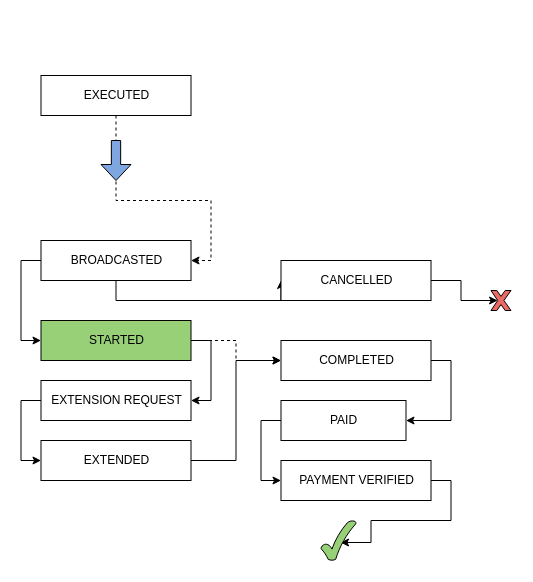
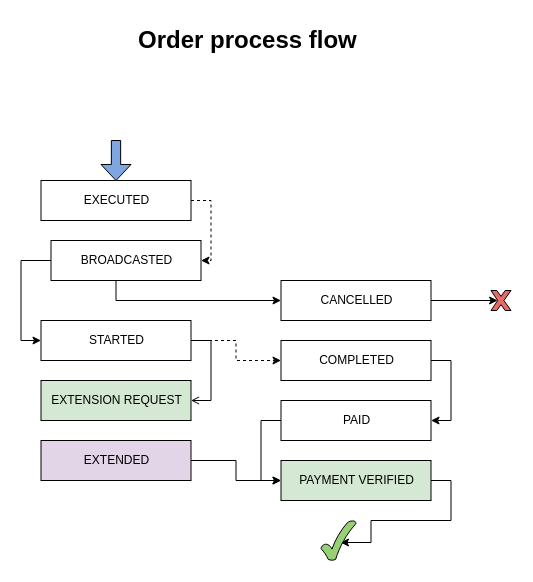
  <mxCell id="0" />
  <mxCell id="1" parent="0" />
  <mxCell id="2" style="edgeStyle=orthogonalEdgeStyle;rounded=0;orthogonalLoop=1;jettySize=auto;html=1;entryX=1;entryY=0.5;entryDx=0;entryDy=0;dashed=1;" edge="1" parent="1" source="3" target="6"><mxGeometry relative="1" as="geometry"><Array as="points"><mxPoint x="210.5" y="200" /><mxPoint x="210.5" y="260" /></Array></mxGeometry></mxCell>
- <mxCell id="3" value="EXECUTED" style="html=1;labelBackgroundColor=none;" vertex="1" parent="1"><mxGeometry x="40.5" y="75" width="150" height="40" as="geometry" /></mxCell>
+ <mxCell id="3" value="EXECUTED" style="html=1;labelBackgroundColor=none;" vertex="1" parent="1"><mxGeometry x="40.5" y="180" width="150" height="40" as="geometry" /></mxCell>
  <mxCell id="4" style="edgeStyle=orthogonalEdgeStyle;rounded=0;orthogonalLoop=1;jettySize=auto;html=1;entryX=0;entryY=0.5;entryDx=0;entryDy=0;" edge="1" parent="1" source="6" target="9"><mxGeometry relative="1" as="geometry"><Array as="points"><mxPoint x="20.5" y="260" /><mxPoint x="20.5" y="340" /></Array></mxGeometry></mxCell>
  <mxCell id="5" style="edgeStyle=orthogonalEdgeStyle;rounded=0;orthogonalLoop=1;jettySize=auto;html=1;entryX=0;entryY=0.5;entryDx=0;entryDy=0;" edge="1" parent="1" source="6" target="17"><mxGeometry relative="1" as="geometry"><Array as="points"><mxPoint x="115.5" y="300" /></Array></mxGeometry></mxCell>
- <mxCell id="6" value="BROADCASTED" style="html=1;labelBackgroundColor=none;" vertex="1" parent="1"><mxGeometry x="40.5" y="240" width="150" height="40" as="geometry" /></mxCell>
- <mxCell id="7" style="edgeStyle=orthogonalEdgeStyle;rounded=0;orthogonalLoop=1;jettySize=auto;html=1;entryX=1;entryY=0.5;entryDx=0;entryDy=0;" edge="1" parent="1" source="9" target="13"><mxGeometry relative="1" as="geometry"><Array as="points"><mxPoint x="210.5" y="340" /><mxPoint x="210.5" y="400" /></Array></mxGeometry></mxCell>
+ <mxCell id="6" value="BROADCASTED" style="html=1;labelBackgroundColor=none;" vertex="1" parent="1"><mxGeometry x="50.5" y="240" width="150" height="40" as="geometry" /></mxCell>
+ <mxCell id="7" style="edgeStyle=orthogonalEdgeStyle;rounded=0;orthogonalLoop=1;jettySize=auto;html=1;entryX=1;entryY=0.5;entryDx=0;entryDy=0;endArrow=open;" edge="1" parent="1" source="9" target="13"><mxGeometry relative="1" as="geometry"><Array as="points"><mxPoint x="210.5" y="340" /><mxPoint x="210.5" y="400" /></Array></mxGeometry></mxCell>
  <mxCell id="8" style="edgeStyle=orthogonalEdgeStyle;rounded=0;orthogonalLoop=1;jettySize=auto;html=1;entryX=0;entryY=0.5;entryDx=0;entryDy=0;dashed=1;" edge="1" parent="1" source="9" target="11"><mxGeometry relative="1" as="geometry" /></mxCell>
- <mxCell id="9" value="STARTED" style="html=1;labelBackgroundColor=none;fillColor=#97d077;" vertex="1" parent="1"><mxGeometry x="40.5" y="320" width="150" height="40" as="geometry" /></mxCell>
+ <mxCell id="9" value="STARTED" style="html=1;labelBackgroundColor=none;" vertex="1" parent="1"><mxGeometry x="40.5" y="320" width="150" height="40" as="geometry" /></mxCell>
  <mxCell id="10" style="edgeStyle=orthogonalEdgeStyle;rounded=0;orthogonalLoop=1;jettySize=auto;html=1;entryX=1;entryY=0.5;entryDx=0;entryDy=0;" edge="1" parent="1" source="11" target="19"><mxGeometry relative="1" as="geometry"><Array as="points"><mxPoint x="450.5" y="360" /><mxPoint x="450.5" y="420" /></Array></mxGeometry></mxCell>
  <mxCell id="11" value="COMPLETED" style="html=1;labelBackgroundColor=none;" vertex="1" parent="1"><mxGeometry x="280.5" y="340" width="150" height="40" as="geometry" /></mxCell>
- <mxCell id="12" style="edgeStyle=orthogonalEdgeStyle;rounded=0;orthogonalLoop=1;jettySize=auto;html=1;entryX=0;entryY=0.5;entryDx=0;entryDy=0;" edge="1" parent="1" source="13" target="15"><mxGeometry relative="1" as="geometry"><Array as="points"><mxPoint x="20.5" y="400" /><mxPoint x="20.5" y="460" /></Array></mxGeometry></mxCell>
- <mxCell id="13" value="EXTENSION REQUEST" style="html=1;labelBackgroundColor=none;" vertex="1" parent="1"><mxGeometry x="40.5" y="380" width="150" height="40" as="geometry" /></mxCell>
- <mxCell id="14" style="edgeStyle=orthogonalEdgeStyle;rounded=0;orthogonalLoop=1;jettySize=auto;html=1;entryX=0;entryY=0.5;entryDx=0;entryDy=0;" edge="1" parent="1" source="15" target="11"><mxGeometry relative="1" as="geometry" /></mxCell>
- <mxCell id="15" value="EXTENDED" style="html=1;labelBackgroundColor=none;" vertex="1" parent="1"><mxGeometry x="40.5" y="440" width="150" height="40" as="geometry" /></mxCell>
+ <mxCell id="13" value="EXTENSION REQUEST" style="html=1;labelBackgroundColor=none;fillColor=#d5e8d4;" vertex="1" parent="1"><mxGeometry x="40.5" y="380" width="150" height="40" as="geometry" /></mxCell>
+ <mxCell id="14" style="edgeStyle=orthogonalEdgeStyle;rounded=0;orthogonalLoop=1;jettySize=auto;html=1;" edge="1" parent="1" source="15" target="21"><mxGeometry relative="1" as="geometry" /></mxCell>
+ <mxCell id="15" value="EXTENDED" style="html=1;labelBackgroundColor=none;fillColor=#e1d5e7;" vertex="1" parent="1"><mxGeometry x="40.5" y="440" width="150" height="40" as="geometry" /></mxCell>
  <mxCell id="16" style="edgeStyle=orthogonalEdgeStyle;rounded=0;orthogonalLoop=1;jettySize=auto;html=1;entryX=0.33;entryY=0.5;entryDx=0;entryDy=0;entryPerimeter=0;" edge="1" parent="1" source="17" target="24"><mxGeometry relative="1" as="geometry" /></mxCell>
- <mxCell id="17" value="CANCELLED" style="html=1;labelBackgroundColor=none;" vertex="1" parent="1"><mxGeometry x="280.5" y="260" width="150" height="40" as="geometry" /></mxCell>
+ <mxCell id="17" value="CANCELLED" style="html=1;labelBackgroundColor=none;" vertex="1" parent="1"><mxGeometry x="280.5" y="280" width="150" height="40" as="geometry" /></mxCell>
  <mxCell id="18" style="edgeStyle=orthogonalEdgeStyle;rounded=0;orthogonalLoop=1;jettySize=auto;html=1;entryX=0;entryY=0.5;entryDx=0;entryDy=0;" edge="1" parent="1" source="19" target="21"><mxGeometry relative="1" as="geometry"><Array as="points"><mxPoint x="260.5" y="420" /><mxPoint x="260.5" y="480" /></Array></mxGeometry></mxCell>
- <mxCell id="19" value="PAID" style="html=1;labelBackgroundColor=none;" vertex="1" parent="1"><mxGeometry x="280.5" y="400" width="125" height="40" as="geometry" /></mxCell>
+ <mxCell id="19" value="PAID" style="html=1;labelBackgroundColor=none;" vertex="1" parent="1"><mxGeometry x="280.5" y="400" width="150" height="40" as="geometry" /></mxCell>
  <mxCell id="20" style="edgeStyle=orthogonalEdgeStyle;rounded=0;orthogonalLoop=1;jettySize=auto;html=1;entryX=0.557;entryY=0.55;entryDx=0;entryDy=0;entryPerimeter=0;" edge="1" parent="1" source="21" target="23"><mxGeometry relative="1" as="geometry"><Array as="points"><mxPoint x="450.5" y="480" /><mxPoint x="450.5" y="520" /><mxPoint x="370.5" y="520" /></Array></mxGeometry></mxCell>
- <mxCell id="21" value="PAYMENT VERIFIED" style="html=1;labelBackgroundColor=none;" vertex="1" parent="1"><mxGeometry x="280.5" y="460" width="150" height="40" as="geometry" /></mxCell>
+ <mxCell id="21" value="PAYMENT VERIFIED" style="html=1;labelBackgroundColor=none;fillColor=#d5e8d4;" vertex="1" parent="1"><mxGeometry x="280.5" y="460" width="150" height="40" as="geometry" /></mxCell>
  <mxCell id="22" value="" style="html=1;shadow=0;dashed=0;align=center;verticalAlign=middle;shape=mxgraph.arrows2.arrow;dy=0.69;dx=16;direction=south;notch=0;labelBackgroundColor=none;fillColor=#7EA6E0;" vertex="1" parent="1"><mxGeometry x="100.5" y="140" width="30" height="40" as="geometry" /></mxCell>
  <mxCell id="23" value="" style="verticalLabelPosition=bottom;verticalAlign=top;html=1;shape=mxgraph.basic.tick;labelBackgroundColor=none;fillColor=#97D077;" vertex="1" parent="1"><mxGeometry x="320.5" y="520" width="35" height="40" as="geometry" /></mxCell>
  <mxCell id="24" value="" style="verticalLabelPosition=bottom;verticalAlign=top;html=1;shape=mxgraph.basic.x;labelBackgroundColor=none;fillColor=#EA6B66;" vertex="1" parent="1"><mxGeometry x="490.5" y="290" width="20" height="20" as="geometry" /></mxCell>
+ <mxCell id="25" value="&lt;h1&gt;Order process flow&lt;/h1&gt;" style="text;html=1;strokeColor=none;fillColor=none;spacing=5;spacingTop=-20;whiteSpace=wrap;overflow=hidden;rounded=0;labelBackgroundColor=none;" vertex="1" parent="1"><mxGeometry x="133" y="20" width="265" height="40" as="geometry" /></mxCell>
